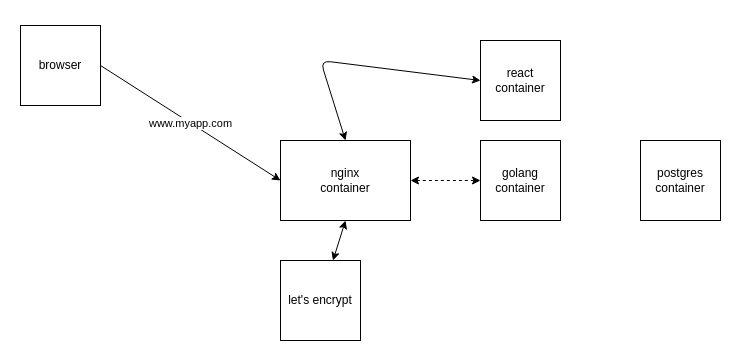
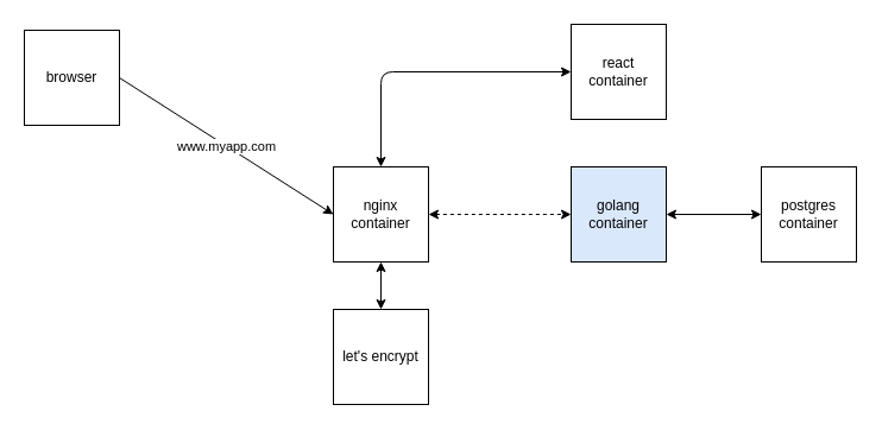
  <mxCell id="0" />
  <mxCell id="1" parent="0" />
  <mxCell id="2" style="edgeStyle=none;html=1;exitX=0.5;exitY=0;exitDx=0;exitDy=0;entryX=0;entryY=0.5;entryDx=0;entryDy=0;startArrow=classic;startFill=1;" parent="1" source="5" target="7" edge="1"><mxGeometry relative="1" as="geometry"><Array as="points"><mxPoint x="320" y="60" /></Array></mxGeometry></mxCell>
  <mxCell id="3" style="edgeStyle=none;html=1;exitX=1;exitY=0.5;exitDx=0;exitDy=0;startArrow=classic;startFill=1;dashed=1;" parent="1" source="5" target="9" edge="1"><mxGeometry relative="1" as="geometry" /></mxCell>
  <mxCell id="4" style="edgeStyle=none;html=1;exitX=0.5;exitY=1;exitDx=0;exitDy=0;startArrow=classic;startFill=1;" parent="1" source="5" target="10" edge="1"><mxGeometry relative="1" as="geometry" /></mxCell>
- <mxCell id="5" value="nginx&lt;br&gt;container" style="whiteSpace=wrap;html=1;aspect=fixed;" parent="1" vertex="1"><mxGeometry x="280" y="140" width="130" height="80" as="geometry" /></mxCell>
+ <mxCell id="5" value="nginx&lt;br&gt;container" style="whiteSpace=wrap;html=1;aspect=fixed;" parent="1" vertex="1"><mxGeometry x="280" y="140" width="80" height="80" as="geometry" /></mxCell>
  <mxCell id="6" value="postgres&lt;br&gt;container" style="whiteSpace=wrap;html=1;aspect=fixed;" parent="1" vertex="1"><mxGeometry x="640" y="140" width="80" height="80" as="geometry" /></mxCell>
- <mxCell id="7" value="react&lt;br&gt;container" style="whiteSpace=wrap;html=1;aspect=fixed;" parent="1" vertex="1"><mxGeometry x="480" y="40" width="80" height="80" as="geometry" /></mxCell>
- <mxCell id="9" value="golang&lt;br&gt;container" style="whiteSpace=wrap;html=1;aspect=fixed;" parent="1" vertex="1"><mxGeometry x="480" y="140" width="80" height="80" as="geometry" /></mxCell>
+ <mxCell id="7" value="react&lt;br&gt;container" style="whiteSpace=wrap;html=1;aspect=fixed;" parent="1" vertex="1"><mxGeometry x="480" y="20" width="80" height="80" as="geometry" /></mxCell>
+ <mxCell id="8" style="edgeStyle=none;html=1;exitX=1;exitY=0.5;exitDx=0;exitDy=0;entryX=0;entryY=0.5;entryDx=0;entryDy=0;startArrow=classic;startFill=1;" parent="1" source="9" target="6" edge="1"><mxGeometry relative="1" as="geometry" /></mxCell>
+ <mxCell id="9" value="golang&lt;br&gt;container" style="whiteSpace=wrap;html=1;aspect=fixed;fillColor=#dae8fc;" parent="1" vertex="1"><mxGeometry x="480" y="140" width="80" height="80" as="geometry" /></mxCell>
  <mxCell id="10" value="let's encrypt" style="whiteSpace=wrap;html=1;aspect=fixed;" parent="1" vertex="1"><mxGeometry x="280" y="260" width="80" height="80" as="geometry" /></mxCell>
  <mxCell id="11" value="www.myapp.com" style="edgeStyle=none;html=1;exitX=1;exitY=0.5;exitDx=0;exitDy=0;entryX=0;entryY=0.5;entryDx=0;entryDy=0;startArrow=none;startFill=0;" parent="1" source="12" target="5" edge="1"><mxGeometry relative="1" as="geometry" /></mxCell>
  <mxCell id="12" value="browser" style="whiteSpace=wrap;html=1;aspect=fixed;" parent="1" vertex="1"><mxGeometry x="20" y="25" width="80" height="80" as="geometry" /></mxCell>
